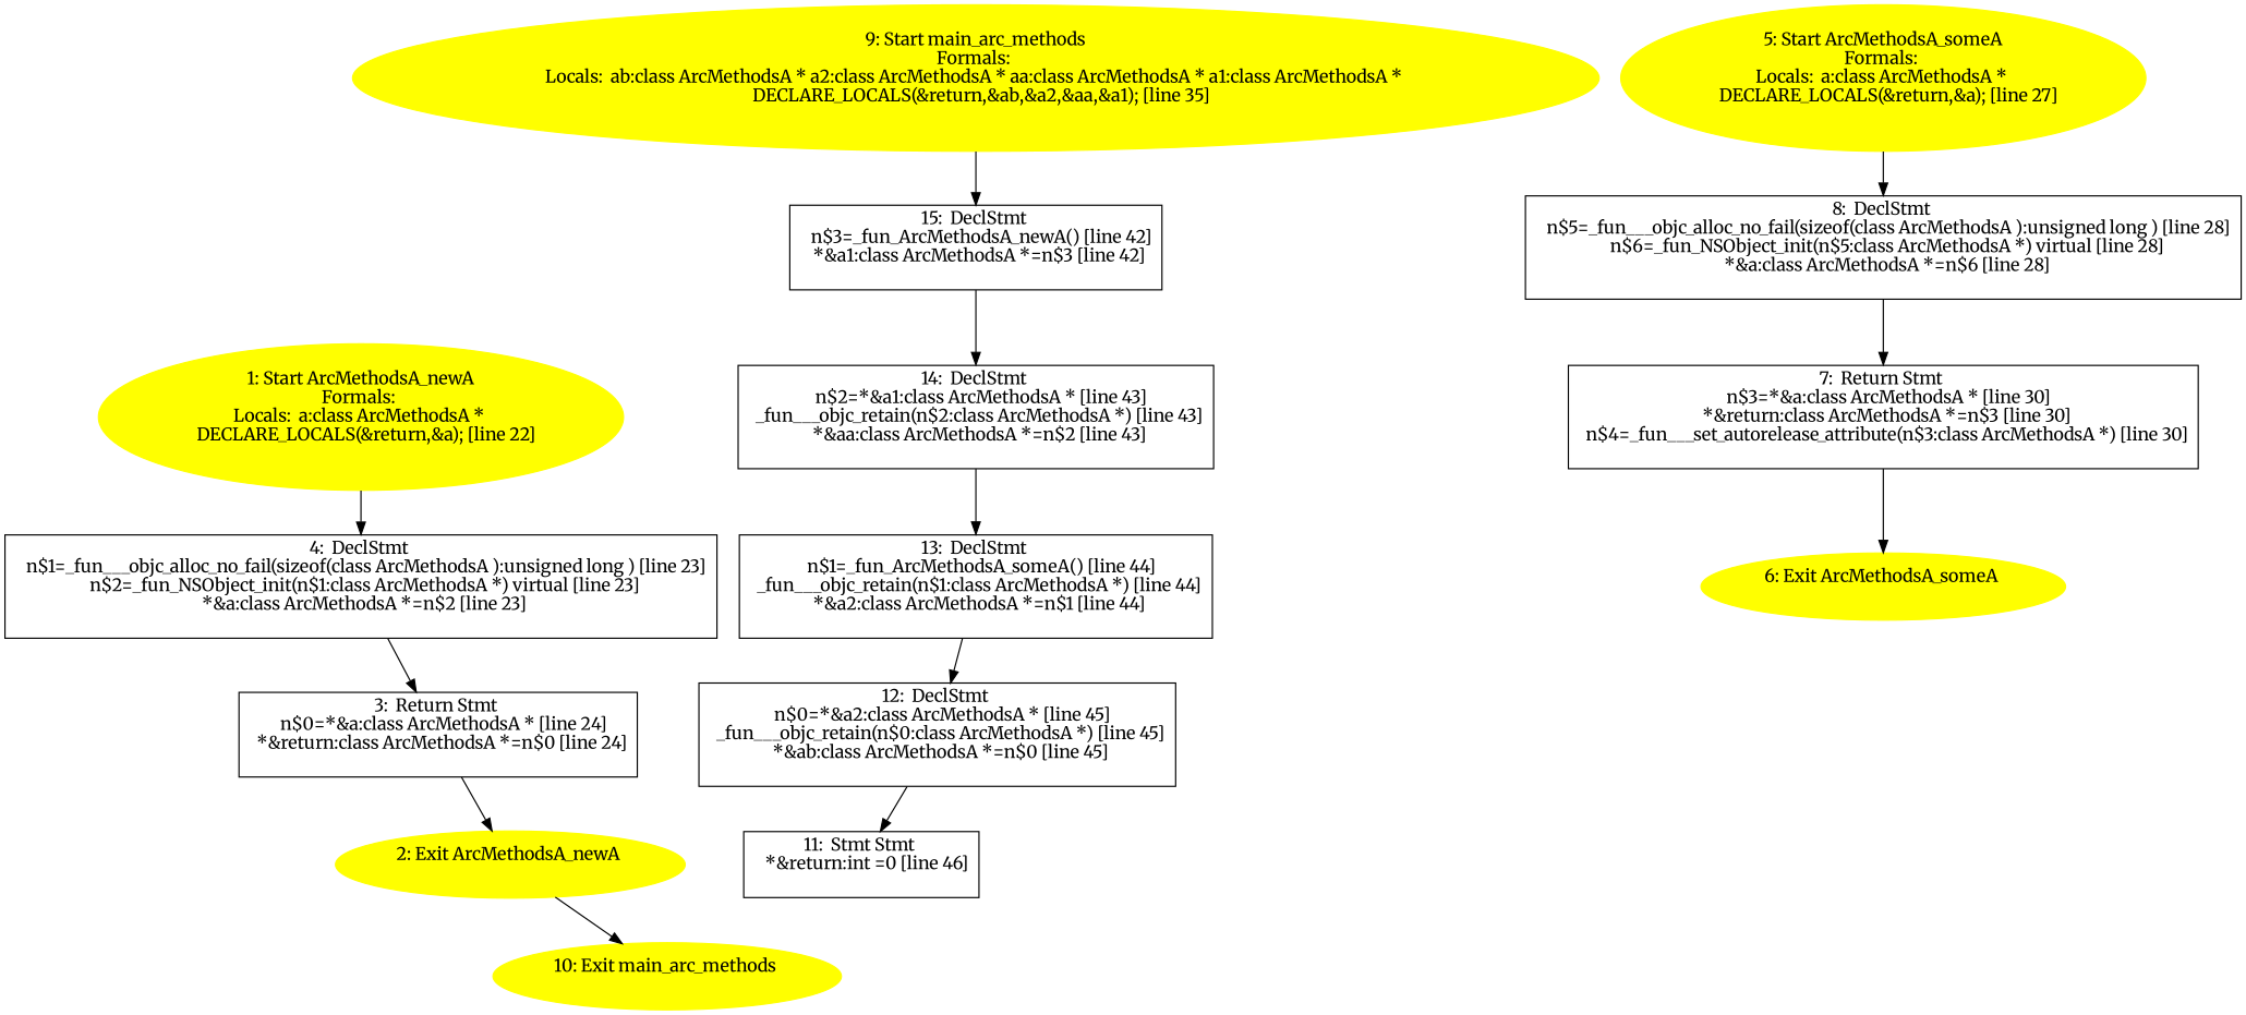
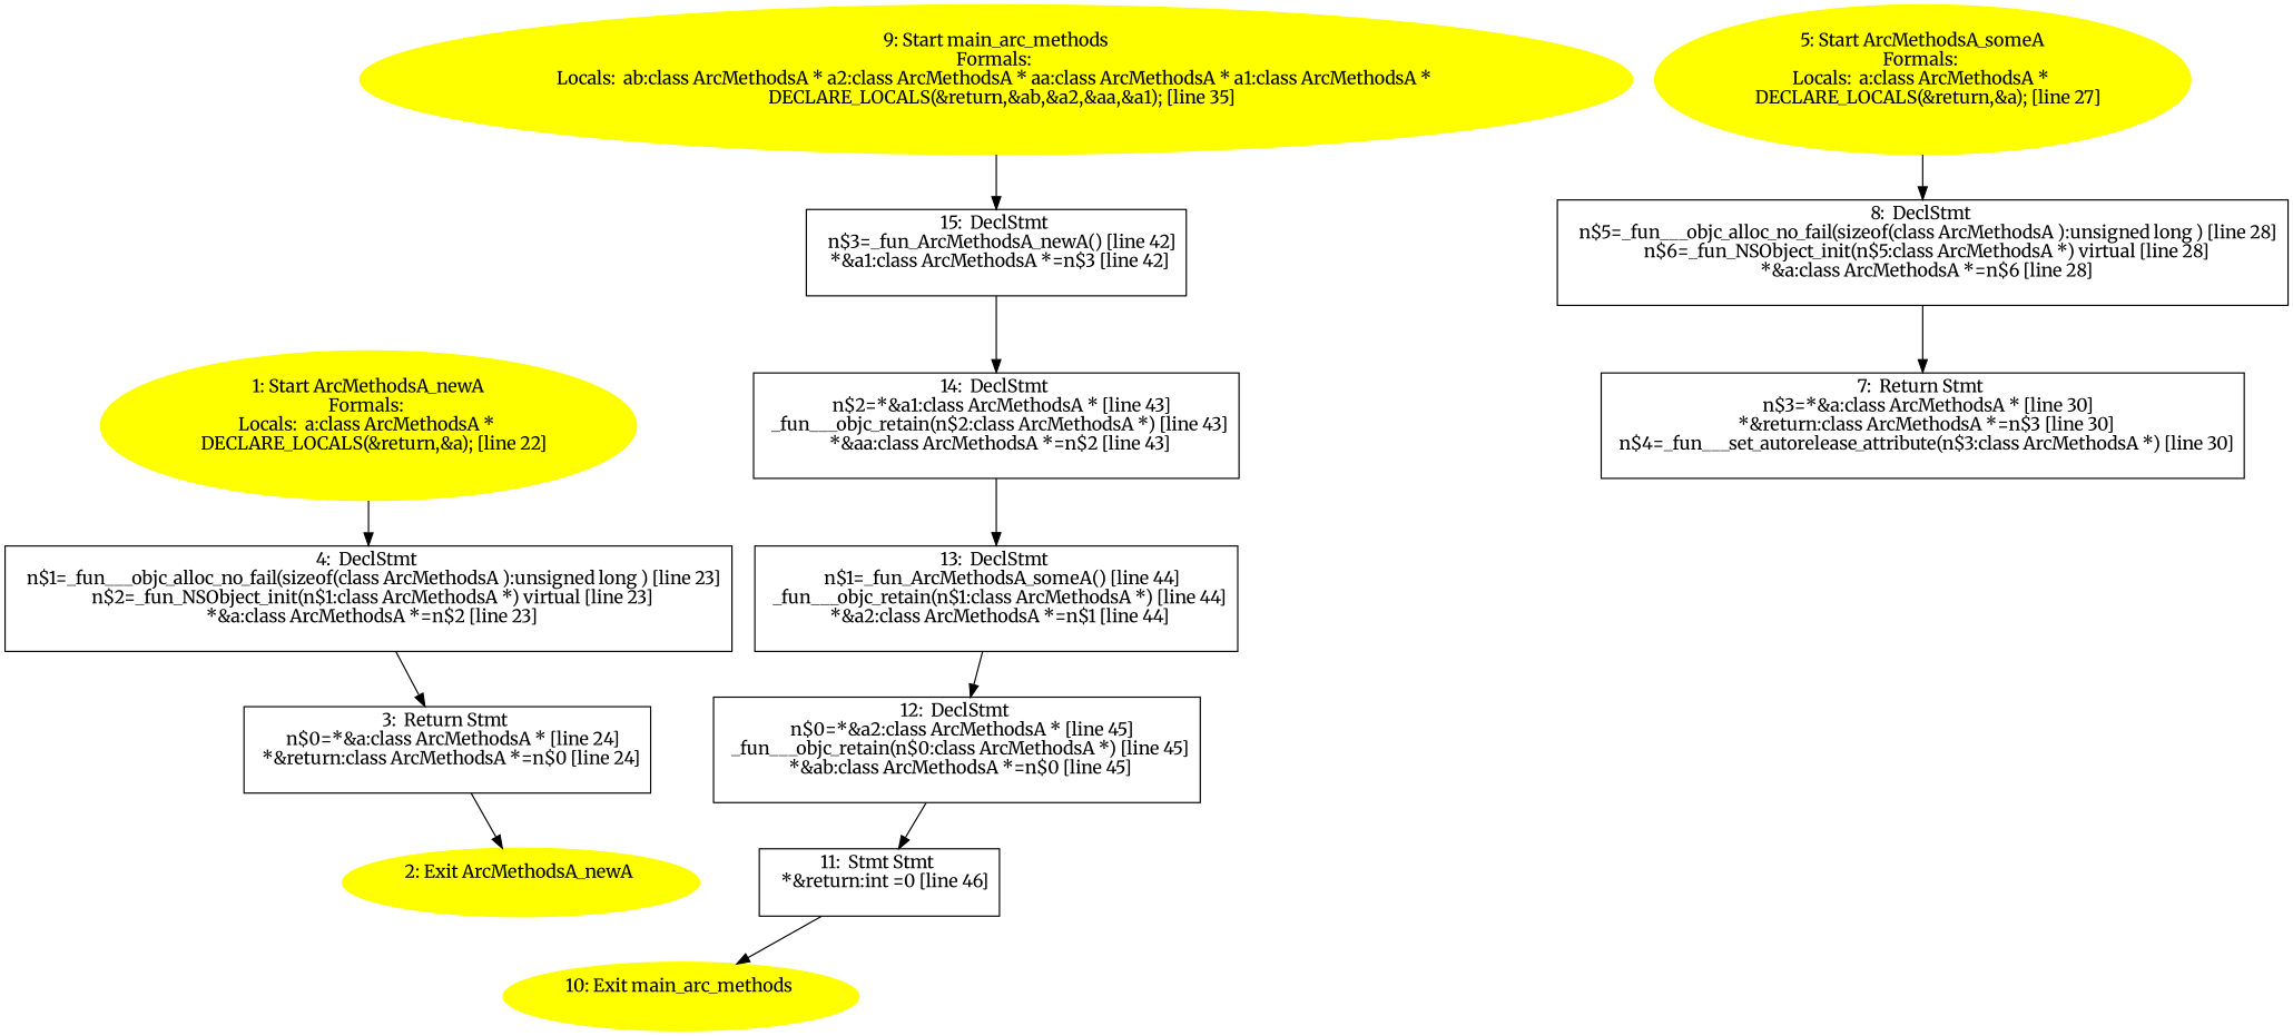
  digraph {
    fontname=Merriweather
    node [fontname=Merriweather shape=box]
    edge [fontname=Merriweather]
    n1 [label="15:  DeclStmt \n   n$3=_fun_ArcMethodsA_newA() [line 42]\n  *&a1:class ArcMethodsA *=n$3 [line 42]\n "]
    n2 [label="14:  DeclStmt \n   n$2=*&a1:class ArcMethodsA * [line 43]\n  _fun___objc_retain(n$2:class ArcMethodsA *) [line 43]\n  *&aa:class ArcMethodsA *=n$2 [line 43]\n "]
    n3 [label="13:  DeclStmt \n   n$1=_fun_ArcMethodsA_someA() [line 44]\n  _fun___objc_retain(n$1:class ArcMethodsA *) [line 44]\n  *&a2:class ArcMethodsA *=n$1 [line 44]\n "]
    n4 [label="12:  DeclStmt \n   n$0=*&a2:class ArcMethodsA * [line 45]\n  _fun___objc_retain(n$0:class ArcMethodsA *) [line 45]\n  *&ab:class ArcMethodsA *=n$0 [line 45]\n "]
    n5 [label="11:  Stmt Stmt \n   *&return:int =0 [line 46]\n "]
    n6 [color=yellow label="10: Exit main_arc_methods \n  " style=filled shape=""]
    n7 [color=yellow label="9: Start main_arc_methods\nFormals: \nLocals:  ab:class ArcMethodsA * a2:class ArcMethodsA * aa:class ArcMethodsA * a1:class ArcMethodsA * \n   DECLARE_LOCALS(&return,&ab,&a2,&aa,&a1); [line 35]\n " style=filled shape=""]
    n8 [label="8:  DeclStmt \n   n$5=_fun___objc_alloc_no_fail(sizeof(class ArcMethodsA ):unsigned long ) [line 28]\n  n$6=_fun_NSObject_init(n$5:class ArcMethodsA *) virtual [line 28]\n  *&a:class ArcMethodsA *=n$6 [line 28]\n "]
    n9 [label="7:  Return Stmt \n   n$3=*&a:class ArcMethodsA * [line 30]\n  *&return:class ArcMethodsA *=n$3 [line 30]\n  n$4=_fun___set_autorelease_attribute(n$3:class ArcMethodsA *) [line 30]\n "]
-   n10 [color=yellow label="6: Exit ArcMethodsA_someA \n  " style=filled shape=""]
    n11 [color=yellow label="5: Start ArcMethodsA_someA\nFormals: \nLocals:  a:class ArcMethodsA * \n   DECLARE_LOCALS(&return,&a); [line 27]\n " style=filled shape=""]
    n12 [label="4:  DeclStmt \n   n$1=_fun___objc_alloc_no_fail(sizeof(class ArcMethodsA ):unsigned long ) [line 23]\n  n$2=_fun_NSObject_init(n$1:class ArcMethodsA *) virtual [line 23]\n  *&a:class ArcMethodsA *=n$2 [line 23]\n "]
    n13 [label="3:  Return Stmt \n   n$0=*&a:class ArcMethodsA * [line 24]\n  *&return:class ArcMethodsA *=n$0 [line 24]\n "]
    n14 [color=yellow label="2: Exit ArcMethodsA_newA \n  " style=filled shape=""]
    n15 [color=yellow label="1: Start ArcMethodsA_newA\nFormals: \nLocals:  a:class ArcMethodsA * \n   DECLARE_LOCALS(&return,&a); [line 22]\n " style=filled shape=""]
    n1 -> n2
    n2 -> n3
    n3 -> n4
    n4 -> n5
-   n14 -> n6
+   n5 -> n6
    n7 -> n1
    n8 -> n9
-   n9 -> n10
    n11 -> n8
    n12 -> n13
    n13 -> n14
    n15 -> n12
  }
